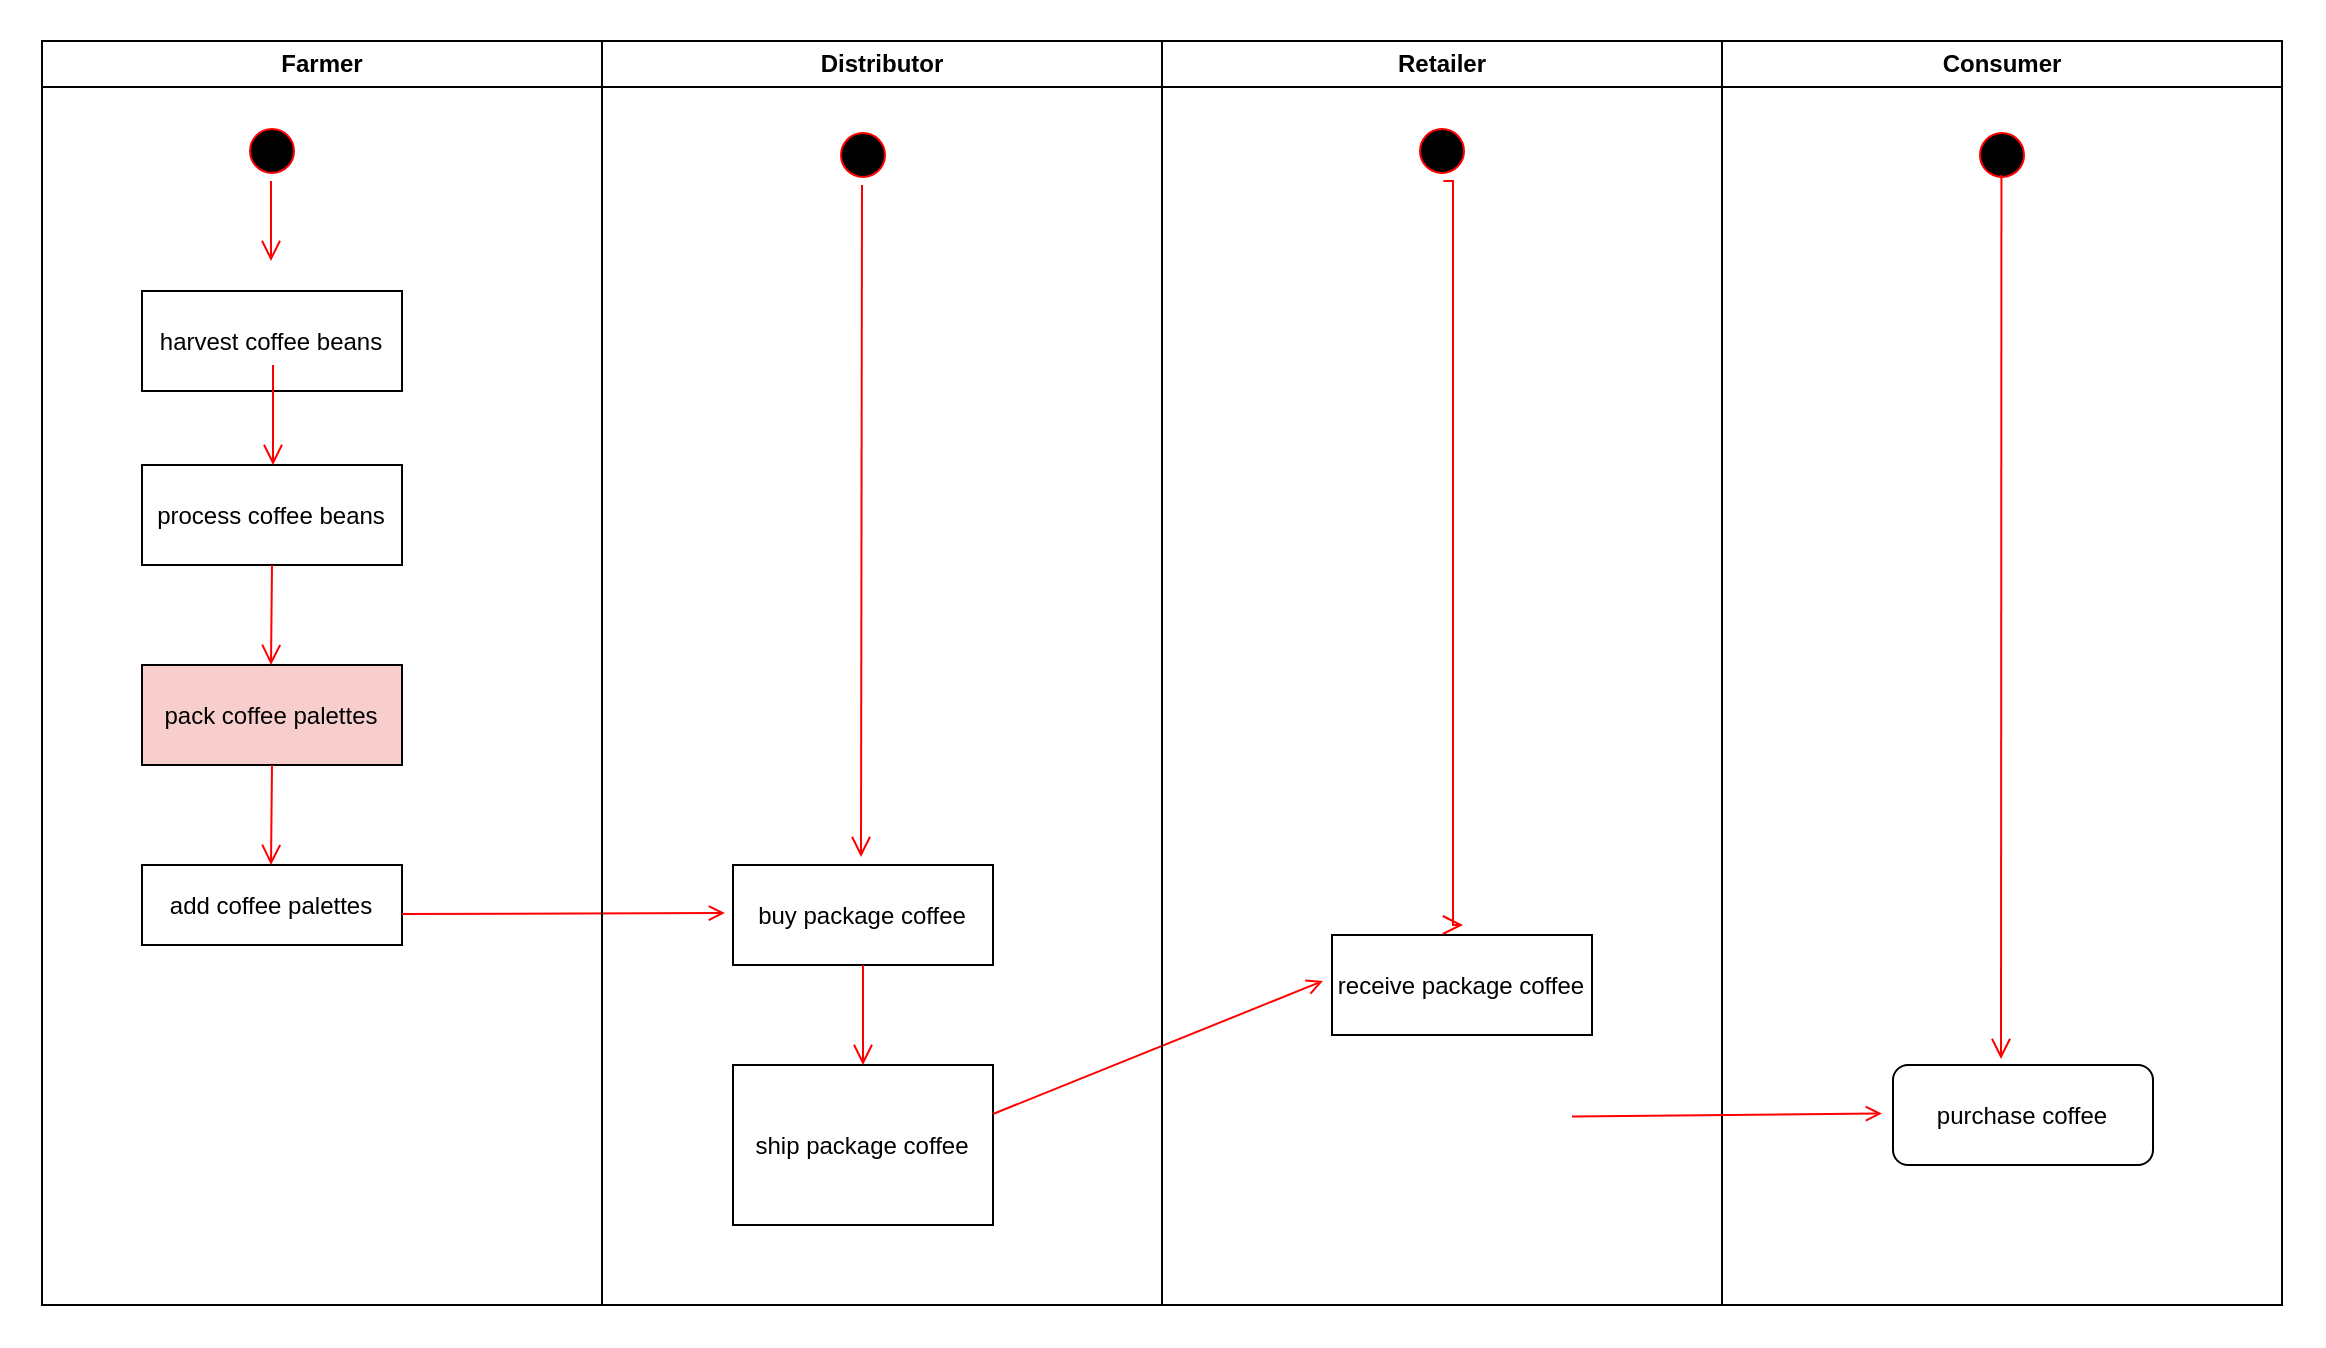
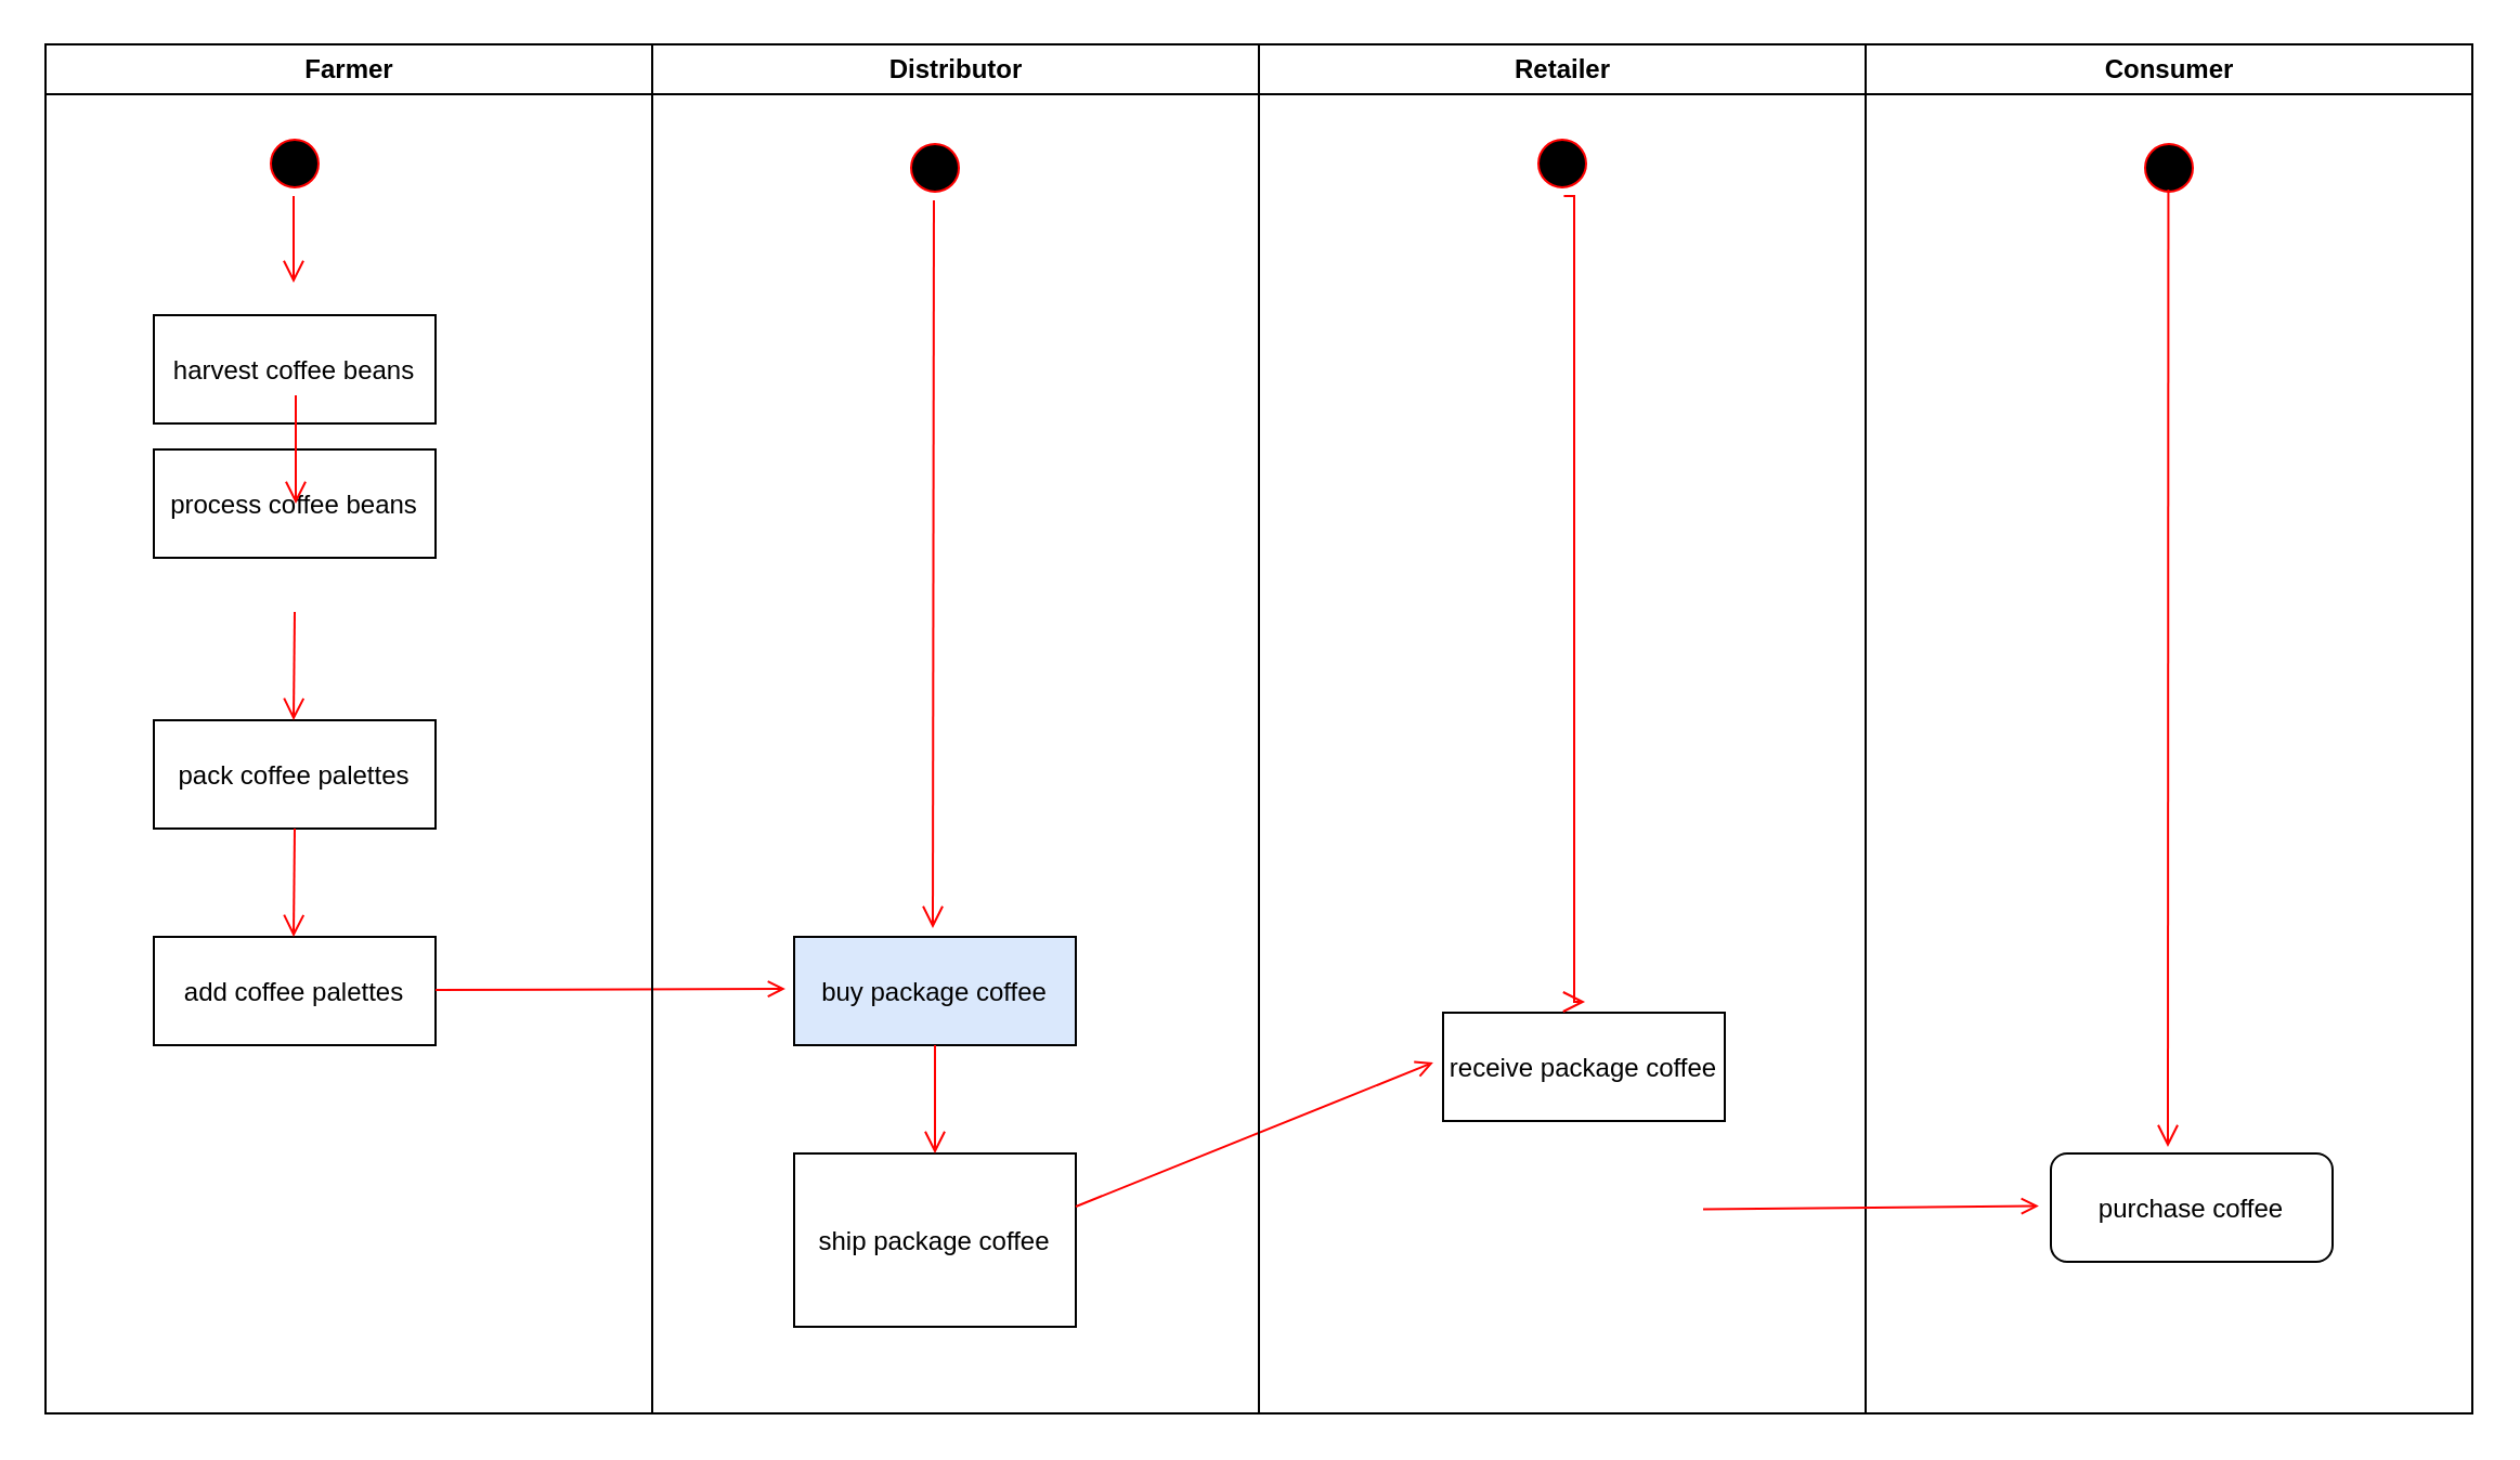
  <mxCell id="0" />
  <mxCell id="1" parent="0" />
  <mxCell id="2" value="Farmer" style="swimlane;whiteSpace=wrap" parent="1" vertex="1"><mxGeometry x="20.5" y="20" width="280" height="632" as="geometry" /></mxCell>
  <mxCell id="3" value="" style="ellipse;shape=startState;fillColor=#000000;strokeColor=#ff0000;" parent="2" vertex="1"><mxGeometry x="100" y="40" width="30" height="30" as="geometry" /></mxCell>
  <mxCell id="4" value="harvest coffee beans" style="" parent="2" vertex="1"><mxGeometry x="50" y="125" width="130" height="50" as="geometry" /></mxCell>
- <mxCell id="5" value="process coffee beans" style="" parent="2" vertex="1"><mxGeometry x="50" y="212" width="130" height="50" as="geometry" /></mxCell>
+ <mxCell id="5" value="process coffee beans" style="" parent="2" vertex="1"><mxGeometry x="50" y="187" width="130" height="50" as="geometry" /></mxCell>
  <mxCell id="6" value="" style="edgeStyle=elbowEdgeStyle;elbow=horizontal;verticalAlign=bottom;endArrow=open;endSize=8;strokeColor=#FF0000;endFill=1;rounded=0" parent="2" edge="1"><mxGeometry x="-365" y="-108" as="geometry"><mxPoint x="115" y="110" as="targetPoint" /><mxPoint x="114.5" y="70" as="sourcePoint" /></mxGeometry></mxCell>
  <mxCell id="7" value="" style="edgeStyle=elbowEdgeStyle;elbow=horizontal;verticalAlign=bottom;endArrow=open;endSize=8;strokeColor=#FF0000;endFill=1;rounded=0" parent="2" edge="1"><mxGeometry x="-529.5" y="-134" as="geometry"><mxPoint x="115" y="212" as="targetPoint" /><mxPoint x="115.5" y="162" as="sourcePoint" /></mxGeometry></mxCell>
- <mxCell id="8" value="pack coffee palettes" style="fillColor=#f8cecc;" parent="2" vertex="1"><mxGeometry x="50" y="312" width="130" height="50" as="geometry" /></mxCell>
- <mxCell id="9" value="add coffee palettes" style="" parent="2" vertex="1"><mxGeometry x="50" y="412" width="130" height="40" as="geometry" /></mxCell>
+ <mxCell id="8" value="pack coffee palettes" style="" parent="2" vertex="1"><mxGeometry x="50" y="312" width="130" height="50" as="geometry" /></mxCell>
+ <mxCell id="9" value="add coffee palettes" style="" parent="2" vertex="1"><mxGeometry x="50" y="412" width="130" height="50" as="geometry" /></mxCell>
  <mxCell id="10" value="" style="edgeStyle=elbowEdgeStyle;elbow=horizontal;verticalAlign=bottom;endArrow=open;endSize=8;strokeColor=#FF0000;endFill=1;rounded=0" parent="2" edge="1"><mxGeometry x="-694.5" y="-162" as="geometry"><mxPoint x="114.5" y="312" as="targetPoint" /><mxPoint x="115" y="262" as="sourcePoint" /></mxGeometry></mxCell>
  <mxCell id="11" value="" style="edgeStyle=elbowEdgeStyle;elbow=horizontal;verticalAlign=bottom;endArrow=open;endSize=8;strokeColor=#FF0000;endFill=1;rounded=0" parent="2" edge="1"><mxGeometry x="-694.5" y="-62" as="geometry"><mxPoint x="114.5" y="412" as="targetPoint" /><mxPoint x="115" y="362" as="sourcePoint" /></mxGeometry></mxCell>
  <mxCell id="12" value="" style="edgeStyle=none;strokeColor=#FF0000;endArrow=open;endFill=1;rounded=0;entryX=-0.031;entryY=0.48;entryDx=0;entryDy=0;entryPerimeter=0;" parent="2" target="14" edge="1"><mxGeometry width="100" height="100" relative="1" as="geometry"><mxPoint x="180" y="436.5" as="sourcePoint" /><mxPoint x="325.5" y="437" as="targetPoint" /></mxGeometry></mxCell>
  <mxCell id="13" value="Distributor" style="swimlane;whiteSpace=wrap" parent="1" vertex="1"><mxGeometry x="300.5" y="20" width="280" height="632" as="geometry" /></mxCell>
- <mxCell id="14" value="buy package coffee" style="" parent="13" vertex="1"><mxGeometry x="65.5" y="412" width="130" height="50" as="geometry" /></mxCell>
+ <mxCell id="14" value="buy package coffee" style="fillColor=#dae8fc;" parent="13" vertex="1"><mxGeometry x="65.5" y="412" width="130" height="50" as="geometry" /></mxCell>
  <mxCell id="15" value="ship package coffee" style="" parent="13" vertex="1"><mxGeometry x="65.5" y="512" width="130" height="80" as="geometry" /></mxCell>
  <mxCell id="16" value="" style="edgeStyle=elbowEdgeStyle;elbow=horizontal;verticalAlign=bottom;endArrow=open;endSize=8;strokeColor=#FF0000;endFill=1;rounded=0" parent="13" edge="1"><mxGeometry x="-843.5" y="-90" as="geometry"><mxPoint x="130" y="512" as="targetPoint" /><mxPoint x="130.5" y="462" as="sourcePoint" /></mxGeometry></mxCell>
  <mxCell id="17" value="" style="edgeStyle=none;strokeColor=#FF0000;endArrow=open;endFill=1;rounded=0;entryX=-0.035;entryY=0.46;entryDx=0;entryDy=0;entryPerimeter=0;" parent="13" target="21" edge="1"><mxGeometry width="100" height="100" relative="1" as="geometry"><mxPoint x="195.5" y="536.5" as="sourcePoint" /><mxPoint x="305" y="536.5" as="targetPoint" /></mxGeometry></mxCell>
  <mxCell id="18" value="" style="ellipse;shape=startState;fillColor=#000000;strokeColor=#ff0000;" parent="13" vertex="1"><mxGeometry x="115.5" y="42" width="30" height="30" as="geometry" /></mxCell>
  <mxCell id="19" value="" style="edgeStyle=elbowEdgeStyle;elbow=horizontal;verticalAlign=bottom;endArrow=open;endSize=8;strokeColor=#FF0000;endFill=1;rounded=0;entryX=0.485;entryY=-0.08;entryDx=0;entryDy=0;entryPerimeter=0;" parent="13" target="14" edge="1"><mxGeometry x="-514" y="-234" as="geometry"><mxPoint x="130.5" y="112" as="targetPoint" /><mxPoint x="130" y="72" as="sourcePoint" /></mxGeometry></mxCell>
  <mxCell id="20" value="Retailer" style="swimlane;whiteSpace=wrap" parent="1" vertex="1"><mxGeometry x="580.5" y="20" width="280" height="632" as="geometry" /></mxCell>
  <mxCell id="21" value="receive package coffee" style="" parent="20" vertex="1"><mxGeometry x="85" y="447" width="130" height="50" as="geometry" /></mxCell>
  <mxCell id="22" value="" style="ellipse;shape=startState;fillColor=#000000;strokeColor=#ff0000;" parent="20" vertex="1"><mxGeometry x="125" y="40" width="30" height="30" as="geometry" /></mxCell>
  <mxCell id="23" value="" style="edgeStyle=elbowEdgeStyle;elbow=horizontal;verticalAlign=bottom;endArrow=open;endSize=8;strokeColor=#FF0000;endFill=1;rounded=0;entryX=0.504;entryY=-0.1;entryDx=0;entryDy=0;entryPerimeter=0;" parent="20" target="21" edge="1"><mxGeometry x="-947.78" y="-364" as="geometry"><mxPoint x="139.27" y="406" as="targetPoint" /><mxPoint x="140.72" y="70" as="sourcePoint" /></mxGeometry></mxCell>
  <mxCell id="24" value="Consumer" style="swimlane;whiteSpace=wrap" parent="1" vertex="1"><mxGeometry x="860.5" y="20" width="280" height="632" as="geometry" /></mxCell>
  <mxCell id="25" value="purchase coffee" style="rounded=1;" parent="24" vertex="1"><mxGeometry x="85.5" y="512" width="130" height="50" as="geometry" /></mxCell>
  <mxCell id="26" value="" style="edgeStyle=none;strokeColor=#FF0000;endArrow=open;endFill=1;rounded=0;entryX=-0.035;entryY=0.46;entryDx=0;entryDy=0;entryPerimeter=0;" parent="24" edge="1"><mxGeometry width="100" height="100" relative="1" as="geometry"><mxPoint x="-75" y="537.75" as="sourcePoint" /><mxPoint x="79.95" y="536.25" as="targetPoint" /></mxGeometry></mxCell>
  <mxCell id="27" value="" style="ellipse;shape=startState;fillColor=#000000;strokeColor=#ff0000;" parent="24" vertex="1"><mxGeometry x="125" y="42" width="30" height="30" as="geometry" /></mxCell>
  <mxCell id="28" value="" style="edgeStyle=elbowEdgeStyle;elbow=horizontal;verticalAlign=bottom;endArrow=open;endSize=8;strokeColor=#FF0000;endFill=1;rounded=0;entryX=0.415;entryY=-0.06;entryDx=0;entryDy=0;entryPerimeter=0;" parent="24" target="25" edge="1"><mxGeometry x="-1673.28" y="-495" as="geometry"><mxPoint x="139.52" y="504" as="targetPoint" /><mxPoint x="139.72" y="67" as="sourcePoint" /></mxGeometry></mxCell>
